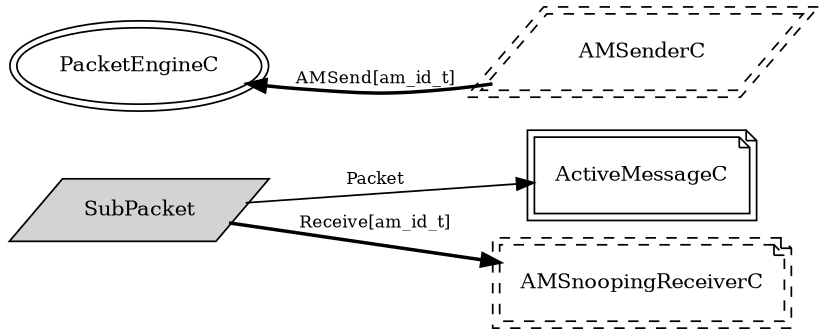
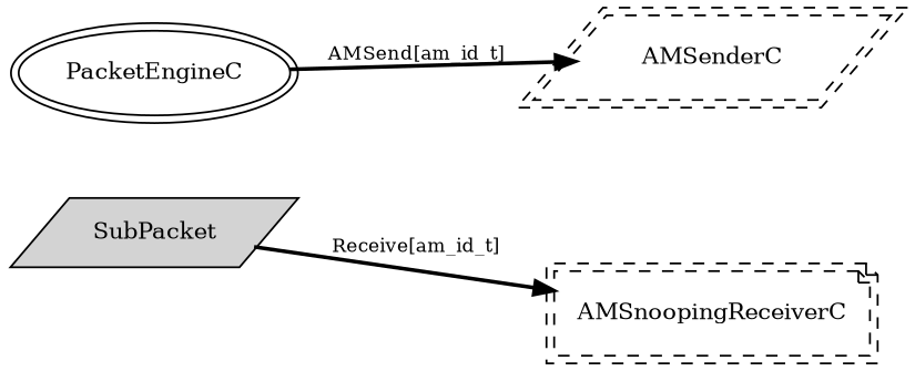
  digraph {
    rankdir=LR
    node [fontsize=12 shape=parallelogram peripheries=2]
    edge [fontsize=10 style=bold]
    n1 [label=SubPacket style=filled peripheries=""]
-   ActiveMessageC [shape=note]
    n3 [label=AMSnoopingReceiverC shape=note style=dashed]
    PacketEngineC [shape=ellipse]
    n5 [label=AMSenderC style=dashed]
-   n1 -> ActiveMessageC [label=Packet style=""]
    n1 -> n3 [label="Receive[am_id_t]"]
-   n5 -> PacketEngineC [label="AMSend[am_id_t]"]
+   PacketEngineC -> n5 [label="AMSend[am_id_t]"]
  }
